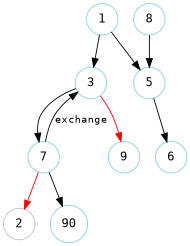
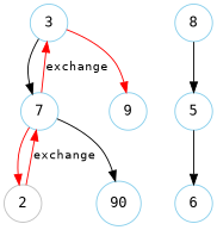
  digraph {
    fontname="DejaVu Sans Mono"
    fontsize=12
    rankdir=TB
    node [color=skyblue fontname="DejaVu Sans Mono" fontsize=14 shape=circle]
    edge [fontname="DejaVu Sans Mono" fontsize=12]
-   n1 [label=1]
    n2 [label=3]
    n3 [label=5]
    n4 [label=7]
    n5 [label=9]
    n6 [label=6]
    n7 [color=grey label=2]
    n8 [label=90]
    n9 [label=8]
-   n1 -> n2
-   n1 -> n3
    n2 -> n4
    n2 -> n5 [color=red]
    n3 -> n6
-   n4 -> n2 [color=black label=exchange]
+   n4 -> n2 [color=red label=exchange]
    n4 -> n7 [color=red]
    n4 -> n8
+   n7 -> n4 [color=red label=exchange]
    n9 -> n3
  }
